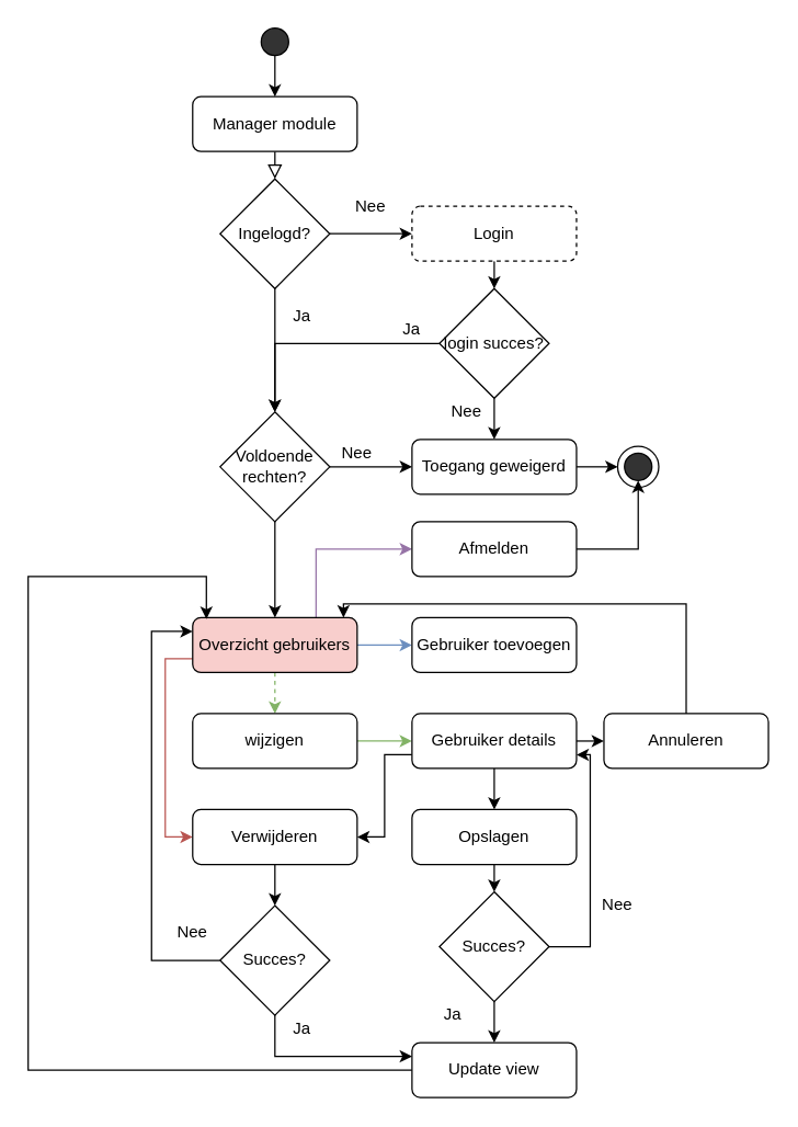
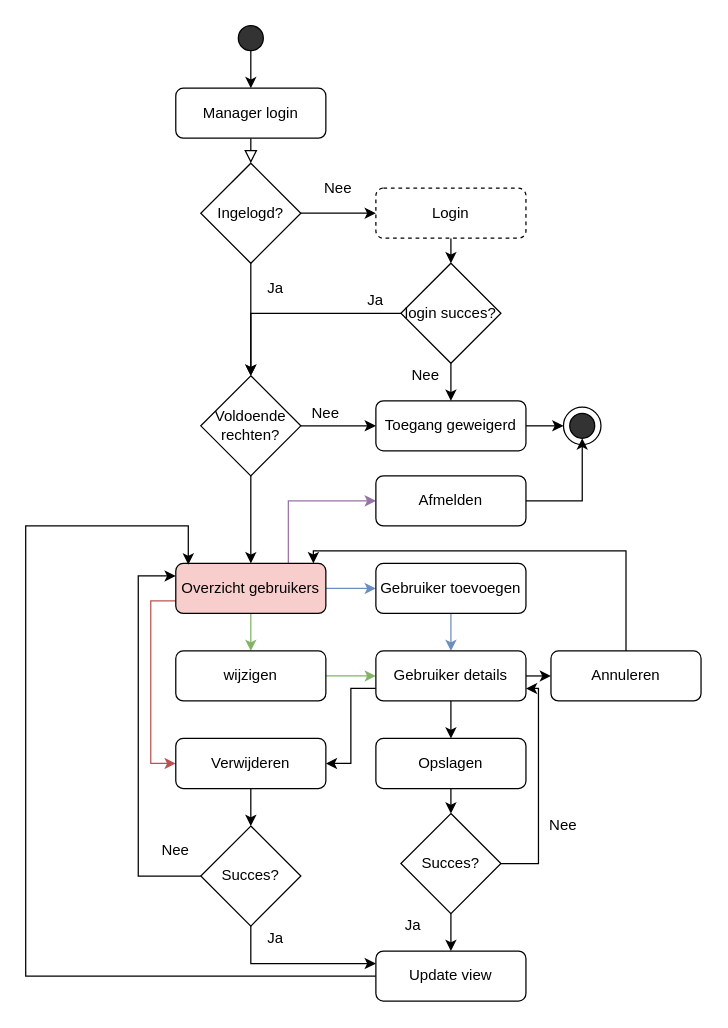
  <mxCell id="0" />
  <mxCell id="1" parent="0" />
  <mxCell id="2" value="" style="rounded=0;html=1;jettySize=auto;orthogonalLoop=1;fontSize=11;endArrow=block;endFill=0;endSize=8;strokeWidth=1;shadow=0;labelBackgroundColor=none;edgeStyle=orthogonalEdgeStyle;" parent="1" source="3" edge="1"><mxGeometry relative="1" as="geometry"><mxPoint x="200" y="130" as="targetPoint" /></mxGeometry></mxCell>
- <mxCell id="3" value="Manager module" style="rounded=1;whiteSpace=wrap;html=1;fontSize=12;glass=0;strokeWidth=1;shadow=0;" parent="1" vertex="1"><mxGeometry x="140" y="70" width="120" height="40" as="geometry" /></mxCell>
+ <mxCell id="3" value="Manager login" style="rounded=1;whiteSpace=wrap;html=1;fontSize=12;glass=0;strokeWidth=1;shadow=0;" parent="1" vertex="1"><mxGeometry x="140" y="70" width="120" height="40" as="geometry" /></mxCell>
  <mxCell id="4" style="edgeStyle=orthogonalEdgeStyle;rounded=0;orthogonalLoop=1;jettySize=auto;html=1;entryX=0.5;entryY=0;entryDx=0;entryDy=0;" edge="1" parent="1" source="5" target="3"><mxGeometry relative="1" as="geometry" /></mxCell>
  <mxCell id="5" value="" style="ellipse;whiteSpace=wrap;html=1;aspect=fixed;fillColor=#333333;" vertex="1" parent="1"><mxGeometry x="190" y="20" width="20" height="20" as="geometry" /></mxCell>
  <mxCell id="6" style="edgeStyle=orthogonalEdgeStyle;rounded=0;orthogonalLoop=1;jettySize=auto;html=1;exitX=1;exitY=0.5;exitDx=0;exitDy=0;entryX=0;entryY=0.5;entryDx=0;entryDy=0;fillColor=#dae8fc;strokeColor=#6c8ebf;" edge="1" parent="1" source="10" target="32"><mxGeometry relative="1" as="geometry" /></mxCell>
- <mxCell id="7" style="edgeStyle=orthogonalEdgeStyle;rounded=0;orthogonalLoop=1;jettySize=auto;html=1;exitX=0.5;exitY=1;exitDx=0;exitDy=0;entryX=0.5;entryY=0;entryDx=0;entryDy=0;fillColor=#d5e8d4;strokeColor=#82b366;dashed=1;" edge="1" parent="1" source="10" target="34"><mxGeometry relative="1" as="geometry" /></mxCell>
+ <mxCell id="7" style="edgeStyle=orthogonalEdgeStyle;rounded=0;orthogonalLoop=1;jettySize=auto;html=1;exitX=0.5;exitY=1;exitDx=0;exitDy=0;entryX=0.5;entryY=0;entryDx=0;entryDy=0;fillColor=#d5e8d4;strokeColor=#82b366;" edge="1" parent="1" source="10" target="34"><mxGeometry relative="1" as="geometry" /></mxCell>
  <mxCell id="8" style="edgeStyle=orthogonalEdgeStyle;rounded=0;orthogonalLoop=1;jettySize=auto;html=1;exitX=0;exitY=0.75;exitDx=0;exitDy=0;entryX=0;entryY=0.5;entryDx=0;entryDy=0;fillColor=#f8cecc;strokeColor=#b85450;" edge="1" parent="1" source="10" target="40"><mxGeometry relative="1" as="geometry" /></mxCell>
  <mxCell id="9" style="edgeStyle=orthogonalEdgeStyle;rounded=0;orthogonalLoop=1;jettySize=auto;html=1;exitX=0.75;exitY=0;exitDx=0;exitDy=0;entryX=0;entryY=0.5;entryDx=0;entryDy=0;fillColor=#e1d5e7;strokeColor=#9673a6;" edge="1" parent="1" source="10" target="58"><mxGeometry relative="1" as="geometry" /></mxCell>
  <mxCell id="10" value="Overzicht gebruikers" style="rounded=1;whiteSpace=wrap;html=1;fontSize=12;glass=0;strokeWidth=1;shadow=0;fillColor=#f8cecc;" vertex="1" parent="1"><mxGeometry x="140" y="450" width="120" height="40" as="geometry" /></mxCell>
  <mxCell id="11" style="edgeStyle=orthogonalEdgeStyle;rounded=0;orthogonalLoop=1;jettySize=auto;html=1;" edge="1" parent="1" source="13"><mxGeometry relative="1" as="geometry"><mxPoint x="300" y="340" as="targetPoint" /></mxGeometry></mxCell>
  <mxCell id="12" style="edgeStyle=orthogonalEdgeStyle;rounded=0;orthogonalLoop=1;jettySize=auto;html=1;exitX=0.5;exitY=1;exitDx=0;exitDy=0;entryX=0.5;entryY=0;entryDx=0;entryDy=0;" edge="1" parent="1" source="13" target="10"><mxGeometry relative="1" as="geometry" /></mxCell>
  <mxCell id="13" value="Voldoende rechten?" style="rhombus;whiteSpace=wrap;html=1;fillColor=none;" vertex="1" parent="1"><mxGeometry x="160" y="300" width="80" height="80" as="geometry" /></mxCell>
  <mxCell id="14" style="edgeStyle=orthogonalEdgeStyle;rounded=0;orthogonalLoop=1;jettySize=auto;html=1;exitX=0.5;exitY=1;exitDx=0;exitDy=0;entryX=0.5;entryY=0;entryDx=0;entryDy=0;" edge="1" parent="1" source="15" target="27"><mxGeometry relative="1" as="geometry" /></mxCell>
  <mxCell id="15" value="Login" style="rounded=1;whiteSpace=wrap;html=1;fontSize=12;glass=0;strokeWidth=1;shadow=0;dashed=1;" vertex="1" parent="1"><mxGeometry x="300" y="150" width="120" height="40" as="geometry" /></mxCell>
  <mxCell id="16" value="Nee" style="text;html=1;strokeColor=none;fillColor=none;align=center;verticalAlign=middle;whiteSpace=wrap;rounded=0;" vertex="1" parent="1"><mxGeometry x="250" y="140" width="40" height="20" as="geometry" /></mxCell>
  <mxCell id="17" value="Ja" style="text;html=1;strokeColor=none;fillColor=none;align=center;verticalAlign=middle;whiteSpace=wrap;rounded=0;" vertex="1" parent="1"><mxGeometry x="200" y="220" width="40" height="20" as="geometry" /></mxCell>
  <mxCell id="18" style="edgeStyle=orthogonalEdgeStyle;rounded=0;orthogonalLoop=1;jettySize=auto;html=1;exitX=1;exitY=0.5;exitDx=0;exitDy=0;entryX=0;entryY=0.5;entryDx=0;entryDy=0;" edge="1" parent="1" source="20" target="15"><mxGeometry relative="1" as="geometry" /></mxCell>
  <mxCell id="19" style="edgeStyle=orthogonalEdgeStyle;rounded=0;orthogonalLoop=1;jettySize=auto;html=1;exitX=0.5;exitY=1;exitDx=0;exitDy=0;entryX=0.5;entryY=0;entryDx=0;entryDy=0;" edge="1" parent="1" source="20" target="13"><mxGeometry relative="1" as="geometry" /></mxCell>
  <mxCell id="20" value="Ingelogd?" style="rhombus;whiteSpace=wrap;html=1;fillColor=none;" vertex="1" parent="1"><mxGeometry x="160" y="130" width="80" height="80" as="geometry" /></mxCell>
  <mxCell id="21" style="edgeStyle=orthogonalEdgeStyle;rounded=0;orthogonalLoop=1;jettySize=auto;html=1;exitX=1;exitY=0.5;exitDx=0;exitDy=0;entryX=0;entryY=0.5;entryDx=0;entryDy=0;" edge="1" parent="1" source="22" target="23"><mxGeometry relative="1" as="geometry" /></mxCell>
  <mxCell id="22" value="Toegang geweigerd" style="rounded=1;whiteSpace=wrap;html=1;fontSize=12;glass=0;strokeWidth=1;shadow=0;" vertex="1" parent="1"><mxGeometry x="300" y="320" width="120" height="40" as="geometry" /></mxCell>
  <mxCell id="23" value="" style="ellipse;whiteSpace=wrap;html=1;aspect=fixed;fillColor=#FFFFFF;" vertex="1" parent="1"><mxGeometry x="450" y="325" width="30" height="30" as="geometry" /></mxCell>
  <mxCell id="24" value="" style="ellipse;whiteSpace=wrap;html=1;aspect=fixed;fillColor=#333333;" vertex="1" parent="1"><mxGeometry x="455" y="330" width="20" height="20" as="geometry" /></mxCell>
  <mxCell id="25" style="edgeStyle=orthogonalEdgeStyle;rounded=0;orthogonalLoop=1;jettySize=auto;html=1;exitX=0;exitY=0.5;exitDx=0;exitDy=0;entryX=0.5;entryY=0;entryDx=0;entryDy=0;" edge="1" parent="1" source="27" target="13"><mxGeometry relative="1" as="geometry" /></mxCell>
  <mxCell id="26" style="edgeStyle=orthogonalEdgeStyle;rounded=0;orthogonalLoop=1;jettySize=auto;html=1;exitX=0.5;exitY=1;exitDx=0;exitDy=0;entryX=0.5;entryY=0;entryDx=0;entryDy=0;" edge="1" parent="1" source="27" target="22"><mxGeometry relative="1" as="geometry" /></mxCell>
  <mxCell id="27" value="login succes?" style="rhombus;whiteSpace=wrap;html=1;fillColor=none;" vertex="1" parent="1"><mxGeometry x="320" y="210" width="80" height="80" as="geometry" /></mxCell>
  <mxCell id="28" value="Ja" style="text;html=1;strokeColor=none;fillColor=none;align=center;verticalAlign=middle;whiteSpace=wrap;rounded=0;" vertex="1" parent="1"><mxGeometry x="280" y="230" width="40" height="20" as="geometry" /></mxCell>
  <mxCell id="29" value="Nee" style="text;html=1;strokeColor=none;fillColor=none;align=center;verticalAlign=middle;whiteSpace=wrap;rounded=0;" vertex="1" parent="1"><mxGeometry x="320" y="290" width="40" height="20" as="geometry" /></mxCell>
  <mxCell id="30" value="Nee" style="text;html=1;strokeColor=none;fillColor=none;align=center;verticalAlign=middle;whiteSpace=wrap;rounded=0;" vertex="1" parent="1"><mxGeometry x="240" y="320" width="40" height="20" as="geometry" /></mxCell>
+ <mxCell id="31" style="edgeStyle=orthogonalEdgeStyle;rounded=0;orthogonalLoop=1;jettySize=auto;html=1;exitX=0.5;exitY=1;exitDx=0;exitDy=0;entryX=0.5;entryY=0;entryDx=0;entryDy=0;fillColor=#dae8fc;strokeColor=#6c8ebf;" edge="1" parent="1" source="32" target="38"><mxGeometry relative="1" as="geometry" /></mxCell>
  <mxCell id="32" value="Gebruiker toevoegen" style="rounded=1;whiteSpace=wrap;html=1;fontSize=12;glass=0;strokeWidth=1;shadow=0;" vertex="1" parent="1"><mxGeometry x="300" y="450" width="120" height="40" as="geometry" /></mxCell>
  <mxCell id="33" style="edgeStyle=orthogonalEdgeStyle;rounded=0;orthogonalLoop=1;jettySize=auto;html=1;entryX=0;entryY=0.5;entryDx=0;entryDy=0;fillColor=#d5e8d4;strokeColor=#82b366;" edge="1" parent="1" source="34" target="38"><mxGeometry relative="1" as="geometry" /></mxCell>
  <mxCell id="34" value="wijzigen" style="rounded=1;whiteSpace=wrap;html=1;fontSize=12;glass=0;strokeWidth=1;shadow=0;" vertex="1" parent="1"><mxGeometry x="140" y="520" width="120" height="40" as="geometry" /></mxCell>
  <mxCell id="35" style="edgeStyle=orthogonalEdgeStyle;rounded=0;orthogonalLoop=1;jettySize=auto;html=1;" edge="1" parent="1" source="38"><mxGeometry relative="1" as="geometry"><mxPoint x="360" y="590" as="targetPoint" /></mxGeometry></mxCell>
  <mxCell id="36" style="edgeStyle=orthogonalEdgeStyle;rounded=0;orthogonalLoop=1;jettySize=auto;html=1;exitX=1;exitY=0.5;exitDx=0;exitDy=0;entryX=0;entryY=0.5;entryDx=0;entryDy=0;" edge="1" parent="1" source="38" target="51"><mxGeometry relative="1" as="geometry" /></mxCell>
  <mxCell id="37" style="edgeStyle=orthogonalEdgeStyle;rounded=0;orthogonalLoop=1;jettySize=auto;html=1;exitX=0;exitY=0.75;exitDx=0;exitDy=0;entryX=1;entryY=0.5;entryDx=0;entryDy=0;" edge="1" parent="1" source="38" target="40"><mxGeometry relative="1" as="geometry"><Array as="points"><mxPoint x="280" y="550" /><mxPoint x="280" y="610" /></Array></mxGeometry></mxCell>
  <mxCell id="38" value="Gebruiker details" style="rounded=1;whiteSpace=wrap;html=1;fontSize=12;glass=0;strokeWidth=1;shadow=0;" vertex="1" parent="1"><mxGeometry x="300" y="520" width="120" height="40" as="geometry" /></mxCell>
  <mxCell id="39" style="edgeStyle=orthogonalEdgeStyle;rounded=0;orthogonalLoop=1;jettySize=auto;html=1;exitX=0.5;exitY=1;exitDx=0;exitDy=0;" edge="1" parent="1" source="40"><mxGeometry relative="1" as="geometry"><mxPoint x="200" y="660" as="targetPoint" /></mxGeometry></mxCell>
  <mxCell id="40" value="Verwijderen" style="rounded=1;whiteSpace=wrap;html=1;fontSize=12;glass=0;strokeWidth=1;shadow=0;" vertex="1" parent="1"><mxGeometry x="140" y="590" width="120" height="40" as="geometry" /></mxCell>
  <mxCell id="41" style="edgeStyle=orthogonalEdgeStyle;rounded=0;orthogonalLoop=1;jettySize=auto;html=1;exitX=0.5;exitY=1;exitDx=0;exitDy=0;entryX=0.5;entryY=0;entryDx=0;entryDy=0;" edge="1" parent="1" source="42" target="47"><mxGeometry relative="1" as="geometry" /></mxCell>
  <mxCell id="42" value="Opslagen" style="rounded=1;whiteSpace=wrap;html=1;fontSize=12;glass=0;strokeWidth=1;shadow=0;" vertex="1" parent="1"><mxGeometry x="300" y="590" width="120" height="40" as="geometry" /></mxCell>
  <mxCell id="43" style="edgeStyle=orthogonalEdgeStyle;rounded=0;orthogonalLoop=1;jettySize=auto;html=1;" edge="1" parent="1" source="44"><mxGeometry relative="1" as="geometry"><mxPoint x="150" y="451" as="targetPoint" /><Array as="points"><mxPoint x="20" y="780" /><mxPoint x="20" y="420" /><mxPoint x="150" y="420" /><mxPoint x="150" y="451" /></Array></mxGeometry></mxCell>
  <mxCell id="44" value="Update view" style="rounded=1;whiteSpace=wrap;html=1;fontSize=12;glass=0;strokeWidth=1;shadow=0;" vertex="1" parent="1"><mxGeometry x="300" y="760" width="120" height="40" as="geometry" /></mxCell>
  <mxCell id="45" style="edgeStyle=orthogonalEdgeStyle;rounded=0;orthogonalLoop=1;jettySize=auto;html=1;exitX=0.5;exitY=1;exitDx=0;exitDy=0;entryX=0.5;entryY=0;entryDx=0;entryDy=0;" edge="1" parent="1" source="47" target="44"><mxGeometry relative="1" as="geometry" /></mxCell>
  <mxCell id="46" style="edgeStyle=orthogonalEdgeStyle;rounded=0;orthogonalLoop=1;jettySize=auto;html=1;exitX=1;exitY=0.5;exitDx=0;exitDy=0;entryX=1;entryY=0.75;entryDx=0;entryDy=0;" edge="1" parent="1" source="47" target="38"><mxGeometry relative="1" as="geometry"><mxPoint x="470" y="540" as="targetPoint" /><Array as="points"><mxPoint x="430" y="690" /><mxPoint x="430" y="550" /></Array></mxGeometry></mxCell>
  <mxCell id="47" value="Succes?" style="rhombus;whiteSpace=wrap;html=1;fillColor=none;" vertex="1" parent="1"><mxGeometry x="320" y="650" width="80" height="80" as="geometry" /></mxCell>
  <mxCell id="48" value="Nee" style="text;html=1;strokeColor=none;fillColor=none;align=center;verticalAlign=middle;whiteSpace=wrap;rounded=0;" vertex="1" parent="1"><mxGeometry x="430" y="650" width="40" height="20" as="geometry" /></mxCell>
  <mxCell id="49" value="Ja" style="text;html=1;strokeColor=none;fillColor=none;align=center;verticalAlign=middle;whiteSpace=wrap;rounded=0;" vertex="1" parent="1"><mxGeometry x="310" y="730" width="40" height="20" as="geometry" /></mxCell>
  <mxCell id="50" style="edgeStyle=orthogonalEdgeStyle;rounded=0;orthogonalLoop=1;jettySize=auto;html=1;exitX=0.5;exitY=0;exitDx=0;exitDy=0;" edge="1" parent="1" source="51"><mxGeometry relative="1" as="geometry"><mxPoint x="250" y="450" as="targetPoint" /><Array as="points"><mxPoint x="500" y="440" /><mxPoint x="250" y="440" /><mxPoint x="250" y="450" /></Array></mxGeometry></mxCell>
  <mxCell id="51" value="Annuleren" style="rounded=1;whiteSpace=wrap;html=1;fontSize=12;glass=0;strokeWidth=1;shadow=0;" vertex="1" parent="1"><mxGeometry x="440" y="520" width="120" height="40" as="geometry" /></mxCell>
  <mxCell id="52" style="edgeStyle=orthogonalEdgeStyle;rounded=0;orthogonalLoop=1;jettySize=auto;html=1;exitX=0.5;exitY=1;exitDx=0;exitDy=0;entryX=0;entryY=0.25;entryDx=0;entryDy=0;" edge="1" parent="1" source="54" target="44"><mxGeometry relative="1" as="geometry" /></mxCell>
  <mxCell id="53" style="edgeStyle=orthogonalEdgeStyle;rounded=0;orthogonalLoop=1;jettySize=auto;html=1;entryX=0;entryY=0.25;entryDx=0;entryDy=0;" edge="1" parent="1" source="54" target="10"><mxGeometry relative="1" as="geometry"><mxPoint x="80" y="460" as="targetPoint" /><Array as="points"><mxPoint x="110" y="700" /><mxPoint x="110" y="460" /></Array></mxGeometry></mxCell>
  <mxCell id="54" value="Succes?" style="rhombus;whiteSpace=wrap;html=1;fillColor=none;" vertex="1" parent="1"><mxGeometry x="160" y="660" width="80" height="80" as="geometry" /></mxCell>
  <mxCell id="55" value="Nee" style="text;html=1;strokeColor=none;fillColor=none;align=center;verticalAlign=middle;whiteSpace=wrap;rounded=0;" vertex="1" parent="1"><mxGeometry x="120" y="670" width="40" height="20" as="geometry" /></mxCell>
  <mxCell id="56" value="Ja" style="text;html=1;strokeColor=none;fillColor=none;align=center;verticalAlign=middle;whiteSpace=wrap;rounded=0;" vertex="1" parent="1"><mxGeometry x="200" y="740" width="40" height="20" as="geometry" /></mxCell>
  <mxCell id="57" style="edgeStyle=orthogonalEdgeStyle;rounded=0;orthogonalLoop=1;jettySize=auto;html=1;entryX=0.5;entryY=1;entryDx=0;entryDy=0;" edge="1" parent="1" source="58" target="24"><mxGeometry relative="1" as="geometry" /></mxCell>
  <mxCell id="58" value="Afmelden" style="rounded=1;whiteSpace=wrap;html=1;fontSize=12;glass=0;strokeWidth=1;shadow=0;" vertex="1" parent="1"><mxGeometry x="300" y="380" width="120" height="40" as="geometry" /></mxCell>
